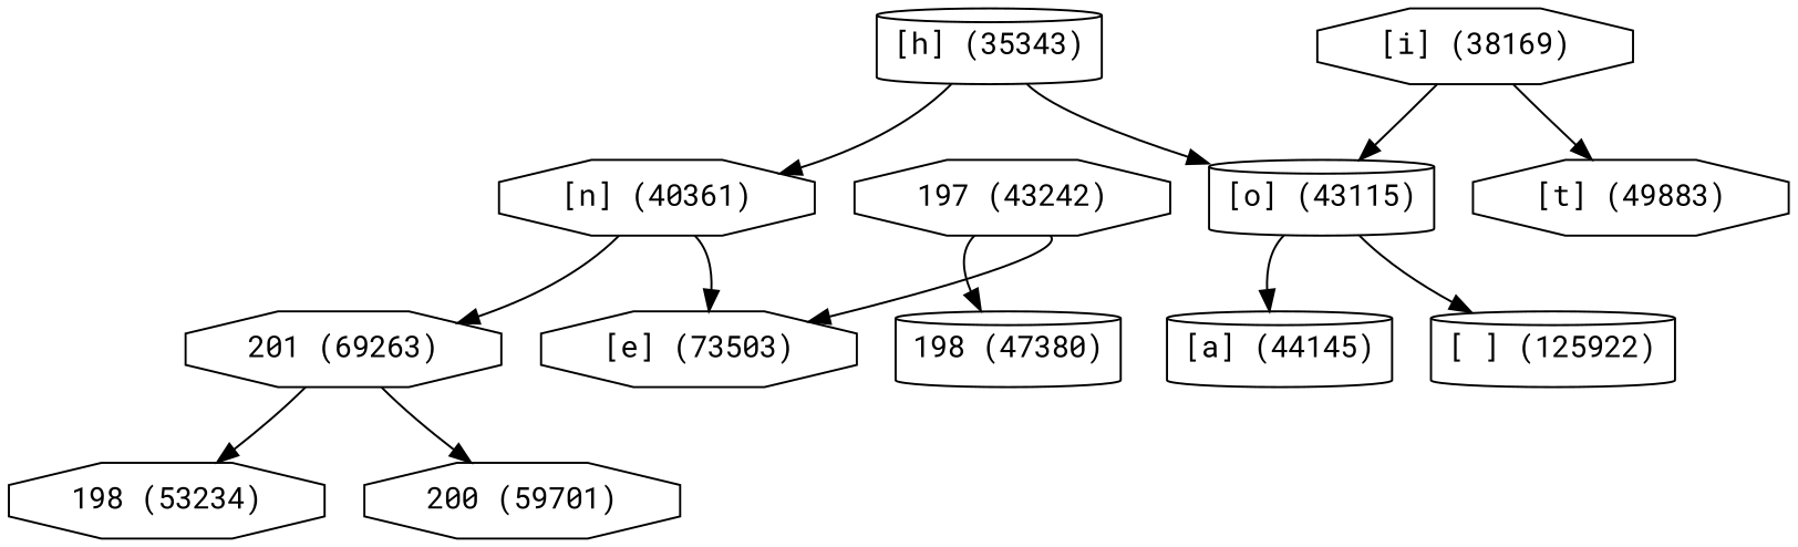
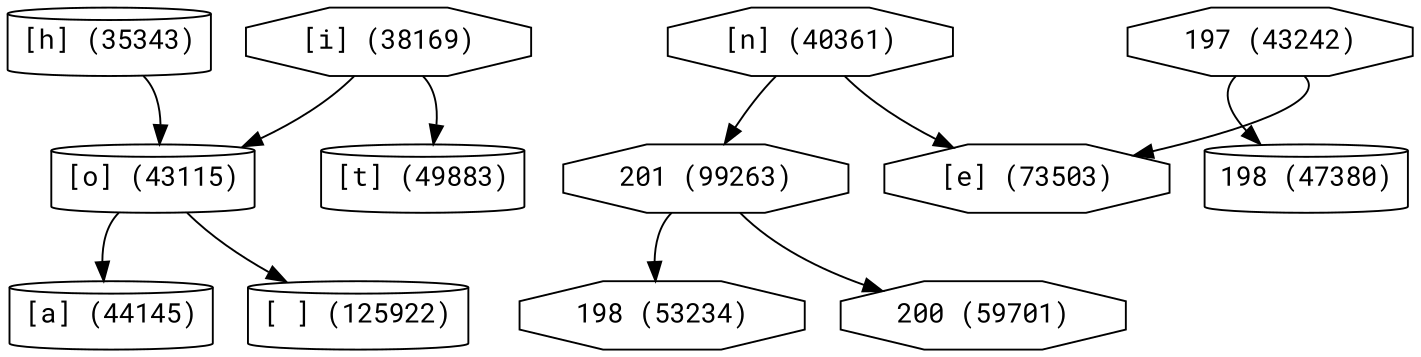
  digraph {
    fontname="Roboto Mono"
    node [fontname="Roboto Mono" shape=octagon]
    edge [fontname="Roboto Mono" tailport=sw]
    n1 [label="[h] (35343)" shape=cylinder width=0.5]
    n2 [label="[n] (40361)" width=0.5]
    n3 [label="[o] (43115)" shape=cylinder width=0.5]
-   n4 [label="201 (69263)" width=0.5]
+   n4 [label="201 (99263)" width=0.5]
    n5 [label="[e] (73503)" width=0.5]
    n6 [label="[i] (38169)" width=0.5]
-   n7 [label="[t] (49883)" width=0.5]
+   n7 [label="[t] (49883)" shape=cylinder width=0.5]
    n8 [label="198 (53234)" width=0.5]
    n9 [label="200 (59701)" width=0.5]
    n10 [label="197 (43242)" width=0.5]
    n11 [label="198 (47380)" shape=cylinder width=0.5]
    n12 [label="[a] (44145)" shape=cylinder width=0.5]
    n13 [label="[ ] (125922)" shape=cylinder width=0.5]
-   n1 -> n2
    n1 -> n3 [tailport=se]
    n2 -> n4
    n2 -> n5 [tailport=se]
    n3 -> n12
    n3 -> n13 [tailport=se]
    n4 -> n8
    n4 -> n9 [tailport=se]
    n6 -> n3
    n6 -> n7 [tailport=se]
    n10 -> n5 [tailport=se]
    n10 -> n11
  }
